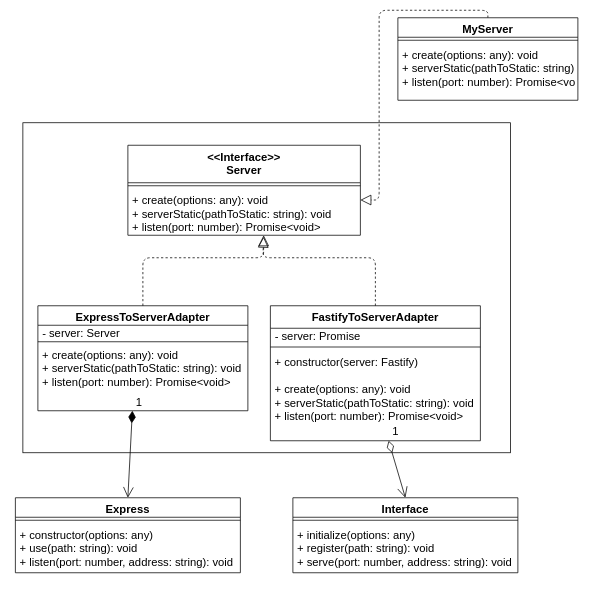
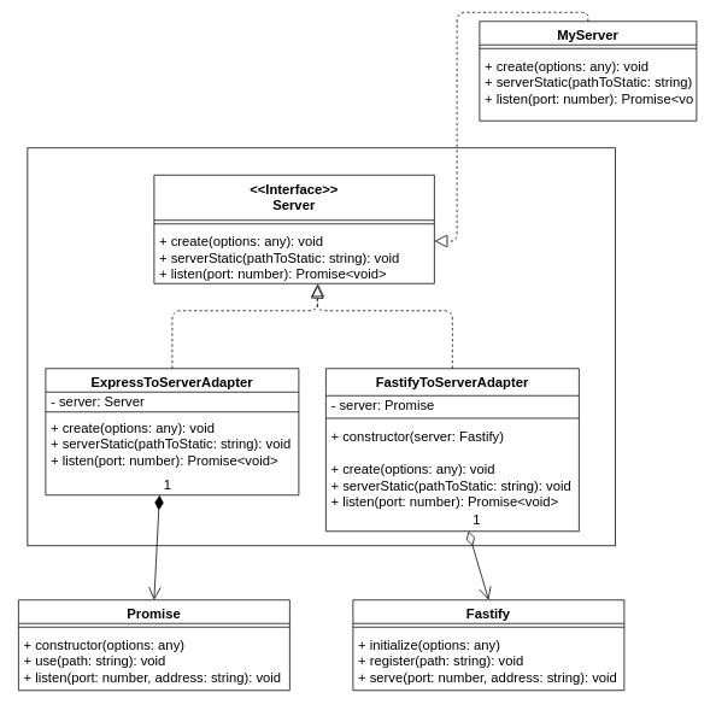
  <mxCell id="0" />
  <mxCell id="1" parent="0" />
  <mxCell id="2" value="" style="rounded=0;whiteSpace=wrap;html=1;align=left;" parent="1" vertex="1"><mxGeometry x="30" y="160" width="650" height="440" as="geometry" /></mxCell>
  <mxCell id="3" value="&lt;&lt;Interface&gt;&gt;&#10;Server" style="swimlane;fontStyle=1;align=center;verticalAlign=top;childLayout=stackLayout;horizontal=1;startSize=50;horizontalStack=0;resizeParent=1;resizeParentMax=0;resizeLast=0;collapsible=1;marginBottom=0;labelBackgroundColor=none;labelBorderColor=none;fontSize=15;" parent="1" vertex="1"><mxGeometry x="170" y="190" width="310" height="120" as="geometry"><mxRectangle x="310" y="270" width="100" height="26" as="alternateBounds" /></mxGeometry></mxCell>
  <mxCell id="4" value="" style="line;strokeWidth=1;fillColor=none;align=left;verticalAlign=middle;spacingTop=-1;spacingLeft=3;spacingRight=3;rotatable=0;labelPosition=right;points=[];portConstraint=eastwest;labelBackgroundColor=none;labelBorderColor=none;" parent="3" vertex="1"><mxGeometry y="50" width="310" height="8" as="geometry" /></mxCell>
  <mxCell id="5" value="+ create(options: any): void&#10;+ serverStatic(pathToStatic: string): void&#10;+ listen(port: number): Promise&lt;void&gt;" style="text;strokeColor=none;fillColor=none;align=left;verticalAlign=top;spacingLeft=4;spacingRight=4;overflow=hidden;rotatable=0;points=[[0,0.5],[1,0.5]];portConstraint=eastwest;labelBackgroundColor=none;labelBorderColor=none;fontSize=15;" parent="3" vertex="1"><mxGeometry y="58" width="310" height="62" as="geometry" /></mxCell>
  <mxCell id="6" value="ExpressToServerAdapter&#10;" style="swimlane;fontStyle=1;align=center;verticalAlign=top;childLayout=stackLayout;horizontal=1;startSize=26;horizontalStack=0;resizeParent=1;resizeParentMax=0;resizeLast=0;collapsible=1;marginBottom=0;fontSize=15;" parent="1" vertex="1"><mxGeometry x="50" y="404" width="280" height="140" as="geometry" /></mxCell>
  <mxCell id="7" value="&amp;nbsp;- server: Server" style="text;html=1;align=left;verticalAlign=middle;resizable=0;points=[];autosize=1;strokeColor=none;fillColor=none;fontSize=15;" parent="6" vertex="1"><mxGeometry y="26" width="280" height="20" as="geometry" /></mxCell>
  <mxCell id="8" value="" style="line;strokeWidth=1;fillColor=none;align=left;verticalAlign=middle;spacingTop=-1;spacingLeft=3;spacingRight=3;rotatable=0;labelPosition=right;points=[];portConstraint=eastwest;fontSize=15;" parent="6" vertex="1"><mxGeometry y="46" width="280" height="4" as="geometry" /></mxCell>
  <mxCell id="9" value="+ create(options: any): void&#10;+ serverStatic(pathToStatic: string): void&#10;+ listen(port: number): Promise&lt;void&gt;" style="text;strokeColor=none;fillColor=none;align=left;verticalAlign=top;spacingLeft=4;spacingRight=4;overflow=hidden;rotatable=0;points=[[0,0.5],[1,0.5]];portConstraint=eastwest;fontSize=15;" parent="6" vertex="1"><mxGeometry y="50" width="280" height="90" as="geometry" /></mxCell>
  <mxCell id="10" value="FastifyToServerAdapter&#10;" style="swimlane;fontStyle=1;align=center;verticalAlign=top;childLayout=stackLayout;horizontal=1;startSize=30;horizontalStack=0;resizeParent=1;resizeParentMax=0;resizeLast=0;collapsible=1;marginBottom=0;fontSize=15;" parent="1" vertex="1"><mxGeometry x="360" y="404" width="280" height="180" as="geometry" /></mxCell>
  <mxCell id="11" value="&lt;span style=&quot;font-size: 15px&quot;&gt;&amp;nbsp;- server: Promise&lt;/span&gt;" style="text;html=1;align=left;verticalAlign=middle;resizable=0;points=[];autosize=1;strokeColor=none;fillColor=none;" parent="10" vertex="1"><mxGeometry y="30" width="280" height="20" as="geometry" /></mxCell>
  <mxCell id="12" value="" style="line;strokeWidth=1;fillColor=none;align=left;verticalAlign=middle;spacingTop=-1;spacingLeft=3;spacingRight=3;rotatable=0;labelPosition=right;points=[];portConstraint=eastwest;fontSize=15;" parent="10" vertex="1"><mxGeometry y="50" width="280" height="10" as="geometry" /></mxCell>
  <mxCell id="13" value="+ constructor(server: Fastify)&#10;&#10;+ create(options: any): void&#10;+ serverStatic(pathToStatic: string): void&#10;+ listen(port: number): Promise&lt;void&gt;" style="text;strokeColor=none;fillColor=none;align=left;verticalAlign=top;spacingLeft=4;spacingRight=4;overflow=hidden;rotatable=0;points=[[0,0.5],[1,0.5]];portConstraint=eastwest;fontSize=15;" parent="10" vertex="1"><mxGeometry y="60" width="280" height="120" as="geometry" /></mxCell>
- <mxCell id="14" value="Express" style="swimlane;fontStyle=1;align=center;verticalAlign=top;childLayout=stackLayout;horizontal=1;startSize=26;horizontalStack=0;resizeParent=1;resizeParentMax=0;resizeLast=0;collapsible=1;marginBottom=0;fontSize=15;" parent="1" vertex="1"><mxGeometry x="20" y="660" width="300" height="100" as="geometry" /></mxCell>
+ <mxCell id="14" value="Promise" style="swimlane;fontStyle=1;align=center;verticalAlign=top;childLayout=stackLayout;horizontal=1;startSize=26;horizontalStack=0;resizeParent=1;resizeParentMax=0;resizeLast=0;collapsible=1;marginBottom=0;fontSize=15;" parent="1" vertex="1"><mxGeometry x="20" y="660" width="300" height="100" as="geometry" /></mxCell>
  <mxCell id="15" value="" style="line;strokeWidth=1;fillColor=none;align=left;verticalAlign=middle;spacingTop=-1;spacingLeft=3;spacingRight=3;rotatable=0;labelPosition=right;points=[];portConstraint=eastwest;fontSize=15;" parent="14" vertex="1"><mxGeometry y="26" width="300" height="8" as="geometry" /></mxCell>
  <mxCell id="16" value="+ constructor(options: any)&#10;+ use(path: string): void&#10;+ listen(port: number, address: string): void" style="text;strokeColor=none;fillColor=none;align=left;verticalAlign=top;spacingLeft=4;spacingRight=4;overflow=hidden;rotatable=0;points=[[0,0.5],[1,0.5]];portConstraint=eastwest;fontSize=15;" parent="14" vertex="1"><mxGeometry y="34" width="300" height="66" as="geometry" /></mxCell>
- <mxCell id="17" value="Interface" style="swimlane;fontStyle=1;align=center;verticalAlign=top;childLayout=stackLayout;horizontal=1;startSize=26;horizontalStack=0;resizeParent=1;resizeParentMax=0;resizeLast=0;collapsible=1;marginBottom=0;fontSize=15;" parent="1" vertex="1"><mxGeometry x="390" y="660" width="300" height="100" as="geometry" /></mxCell>
+ <mxCell id="17" value="Fastify" style="swimlane;fontStyle=1;align=center;verticalAlign=top;childLayout=stackLayout;horizontal=1;startSize=26;horizontalStack=0;resizeParent=1;resizeParentMax=0;resizeLast=0;collapsible=1;marginBottom=0;fontSize=15;" parent="1" vertex="1"><mxGeometry x="390" y="660" width="300" height="100" as="geometry" /></mxCell>
  <mxCell id="18" value="" style="line;strokeWidth=1;fillColor=none;align=left;verticalAlign=middle;spacingTop=-1;spacingLeft=3;spacingRight=3;rotatable=0;labelPosition=right;points=[];portConstraint=eastwest;fontSize=15;" parent="17" vertex="1"><mxGeometry y="26" width="300" height="8" as="geometry" /></mxCell>
  <mxCell id="19" value="+ initialize(options: any)&#10;+ register(path: string): void&#10;+ serve(port: number, address: string): void" style="text;strokeColor=none;fillColor=none;align=left;verticalAlign=top;spacingLeft=4;spacingRight=4;overflow=hidden;rotatable=0;points=[[0,0.5],[1,0.5]];portConstraint=eastwest;fontSize=15;" parent="17" vertex="1"><mxGeometry y="34" width="300" height="66" as="geometry" /></mxCell>
  <mxCell id="20" value="1" style="endArrow=open;html=1;endSize=12;startArrow=diamondThin;startSize=14;startFill=0;align=left;verticalAlign=bottom;fontSize=15;entryX=0.5;entryY=0;entryDx=0;entryDy=0;" parent="1" source="13" target="17" edge="1"><mxGeometry x="-1" y="3" relative="1" as="geometry"><mxPoint x="310" y="630" as="sourcePoint" /><mxPoint x="470" y="630" as="targetPoint" /></mxGeometry></mxCell>
  <mxCell id="21" value="" style="endArrow=block;dashed=1;endFill=0;endSize=12;html=1;fontSize=15;entryX=1;entryY=0.242;entryDx=0;entryDy=0;entryPerimeter=0;exitX=0.5;exitY=0;exitDx=0;exitDy=0;edgeStyle=orthogonalEdgeStyle;" parent="1" source="22" target="5" edge="1"><mxGeometry width="160" relative="1" as="geometry"><mxPoint x="700" y="210" as="sourcePoint" /><mxPoint x="470" y="390" as="targetPoint" /></mxGeometry></mxCell>
  <mxCell id="22" value="MyServer" style="swimlane;fontStyle=1;align=center;verticalAlign=top;childLayout=stackLayout;horizontal=1;startSize=26;horizontalStack=0;resizeParent=1;resizeParentMax=0;resizeLast=0;collapsible=1;marginBottom=0;fontSize=15;" parent="1" vertex="1"><mxGeometry x="530" y="20" width="240" height="110" as="geometry" /></mxCell>
  <mxCell id="23" value="" style="line;strokeWidth=1;fillColor=none;align=left;verticalAlign=middle;spacingTop=-1;spacingLeft=3;spacingRight=3;rotatable=0;labelPosition=right;points=[];portConstraint=eastwest;fontSize=15;" parent="22" vertex="1"><mxGeometry y="26" width="240" height="8" as="geometry" /></mxCell>
  <mxCell id="24" value="+ create(options: any): void&#10;+ serverStatic(pathToStatic: string): void&#10;+ listen(port: number): Promise&lt;void&gt;" style="text;strokeColor=none;fillColor=none;align=left;verticalAlign=top;spacingLeft=4;spacingRight=4;overflow=hidden;rotatable=0;points=[[0,0.5],[1,0.5]];portConstraint=eastwest;fontSize=15;" parent="22" vertex="1"><mxGeometry y="34" width="240" height="76" as="geometry" /></mxCell>
  <mxCell id="25" value="" style="group" parent="1" vertex="1" connectable="0"><mxGeometry x="290" y="160" width="30" height="40" as="geometry" /></mxCell>
  <mxCell id="26" value="" style="endArrow=block;dashed=1;endFill=0;endSize=12;html=1;fontSize=15;exitX=0.5;exitY=0;exitDx=0;exitDy=0;edgeStyle=orthogonalEdgeStyle;entryX=0.584;entryY=1;entryDx=0;entryDy=0;entryPerimeter=0;" parent="1" source="6" target="5" edge="1"><mxGeometry width="160" relative="1" as="geometry"><mxPoint x="290" y="320" as="sourcePoint" /><mxPoint x="280" y="160" as="targetPoint" /><Array as="points"><mxPoint x="190" y="340" /><mxPoint x="351" y="340" /></Array></mxGeometry></mxCell>
  <mxCell id="27" value="" style="endArrow=block;dashed=1;endFill=0;endSize=12;html=1;fontSize=15;exitX=0.5;exitY=0;exitDx=0;exitDy=0;edgeStyle=orthogonalEdgeStyle;entryX=0.584;entryY=1.032;entryDx=0;entryDy=0;entryPerimeter=0;" parent="1" source="10" target="5" edge="1"><mxGeometry width="160" relative="1" as="geometry"><mxPoint x="165" y="280" as="sourcePoint" /><mxPoint x="279" y="160" as="targetPoint" /><Array as="points"><mxPoint x="500" y="340" /><mxPoint x="350" y="340" /></Array></mxGeometry></mxCell>
  <mxCell id="28" value="1" style="endArrow=open;html=1;endSize=12;startArrow=diamondThin;startSize=14;startFill=1;align=left;verticalAlign=bottom;fontSize=15;entryX=0.5;entryY=0;entryDx=0;entryDy=0;exitX=0.45;exitY=1;exitDx=0;exitDy=0;exitPerimeter=0;" parent="1" source="9" target="14" edge="1"><mxGeometry x="-1" y="3" relative="1" as="geometry"><mxPoint x="160" y="540" as="sourcePoint" /><mxPoint x="580" y="530" as="targetPoint" /></mxGeometry></mxCell>
